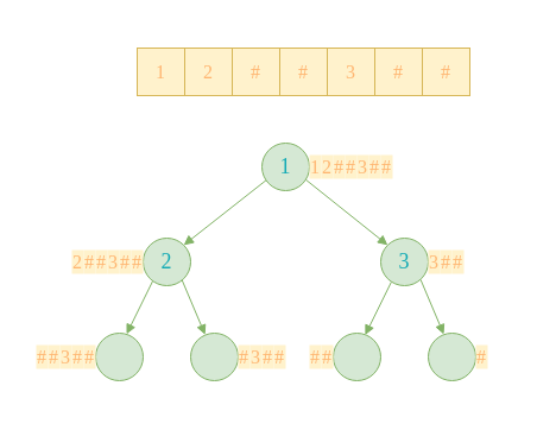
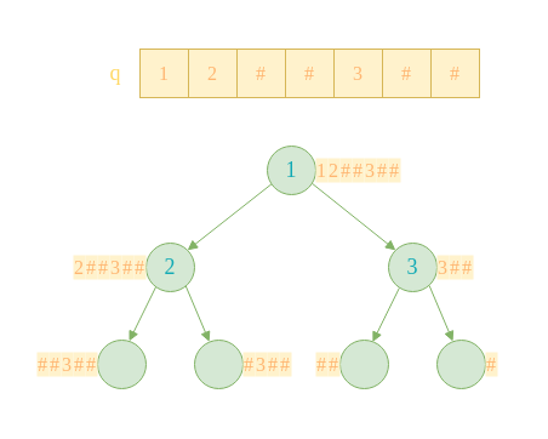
  <mxCell id="0" />
  <mxCell id="1" parent="0" />
+ <mxCell id="2" value="&lt;font face=&quot;Monaco&quot; data-font-src=&quot;https://fonts.googleapis.com/css?family=Monaco&quot; style=&quot;font-size: 18px&quot; color=&quot;#ffd966&quot;&gt;q&lt;/font&gt;" style="text;html=1;strokeColor=none;fillColor=none;align=center;verticalAlign=middle;whiteSpace=wrap;rounded=0;" parent="1" vertex="1"><mxGeometry x="75" y="40" width="40" height="40" as="geometry" /></mxCell>
  <mxCell id="3" value="&lt;font color=&quot;#12aab5&quot;&gt;1&lt;/font&gt;" style="ellipse;whiteSpace=wrap;html=1;aspect=fixed;fontFamily=Monaco;fontSource=https%3A%2F%2Ffonts.googleapis.com%2Fcss%3Ffamily%3DMonaco;fontSize=18;fillColor=#d5e8d4;strokeColor=#82b366;" parent="1" vertex="1"><mxGeometry x="220" y="120" width="40" height="40" as="geometry" /></mxCell>
  <mxCell id="4" value="&lt;font color=&quot;#12aab5&quot;&gt;2&lt;/font&gt;" style="ellipse;whiteSpace=wrap;html=1;aspect=fixed;fontFamily=Monaco;fontSource=https%3A%2F%2Ffonts.googleapis.com%2Fcss%3Ffamily%3DMonaco;fontSize=18;fillColor=#d5e8d4;strokeColor=#82b366;" parent="1" vertex="1"><mxGeometry x="120" y="200" width="40" height="40" as="geometry" /></mxCell>
  <mxCell id="5" value="&lt;font face=&quot;Monaco&quot; data-font-src=&quot;https://fonts.googleapis.com/css?family=Monaco&quot; color=&quot;#ffb570&quot; style=&quot;font-size: 16px&quot;&gt;1&lt;/font&gt;" style="rounded=0;whiteSpace=wrap;html=1;fillColor=#fff2cc;strokeColor=#d6b656;" parent="1" vertex="1"><mxGeometry x="115" y="40" width="40" height="40" as="geometry" /></mxCell>
  <mxCell id="6" value="&lt;font face=&quot;Monaco&quot; data-font-src=&quot;https://fonts.googleapis.com/css?family=Monaco&quot; color=&quot;#ffb570&quot; style=&quot;font-size: 16px&quot;&gt;2&lt;/font&gt;" style="rounded=0;whiteSpace=wrap;html=1;fillColor=#fff2cc;strokeColor=#d6b656;" parent="1" vertex="1"><mxGeometry x="155" y="40" width="40" height="40" as="geometry" /></mxCell>
  <mxCell id="7" value="&lt;font face=&quot;Monaco&quot; data-font-src=&quot;https://fonts.googleapis.com/css?family=Monaco&quot; color=&quot;#ffb570&quot; style=&quot;font-size: 16px&quot;&gt;#&lt;/font&gt;" style="rounded=0;whiteSpace=wrap;html=1;fillColor=#fff2cc;strokeColor=#d6b656;" parent="1" vertex="1"><mxGeometry x="195" y="40" width="40" height="40" as="geometry" /></mxCell>
  <mxCell id="8" value="&lt;font face=&quot;Monaco&quot; data-font-src=&quot;https://fonts.googleapis.com/css?family=Monaco&quot; color=&quot;#ffb570&quot; style=&quot;font-size: 16px&quot;&gt;#&lt;/font&gt;" style="rounded=0;whiteSpace=wrap;html=1;fillColor=#fff2cc;strokeColor=#d6b656;" parent="1" vertex="1"><mxGeometry x="235" y="40" width="40" height="40" as="geometry" /></mxCell>
  <mxCell id="9" value="&lt;font face=&quot;Monaco&quot; data-font-src=&quot;https://fonts.googleapis.com/css?family=Monaco&quot; color=&quot;#ffb570&quot; style=&quot;font-size: 16px&quot;&gt;3&lt;/font&gt;" style="rounded=0;whiteSpace=wrap;html=1;fillColor=#fff2cc;strokeColor=#d6b656;" parent="1" vertex="1"><mxGeometry x="275" y="40" width="40" height="40" as="geometry" /></mxCell>
  <mxCell id="10" value="&lt;font face=&quot;Monaco&quot; data-font-src=&quot;https://fonts.googleapis.com/css?family=Monaco&quot; color=&quot;#ffb570&quot; style=&quot;font-size: 16px&quot;&gt;#&lt;/font&gt;" style="rounded=0;whiteSpace=wrap;html=1;fillColor=#fff2cc;strokeColor=#d6b656;" parent="1" vertex="1"><mxGeometry x="315" y="40" width="40" height="40" as="geometry" /></mxCell>
  <mxCell id="11" value="&lt;font face=&quot;Monaco&quot; data-font-src=&quot;https://fonts.googleapis.com/css?family=Monaco&quot; color=&quot;#ffb570&quot; style=&quot;font-size: 16px&quot;&gt;#&lt;/font&gt;" style="rounded=0;whiteSpace=wrap;html=1;fillColor=#fff2cc;strokeColor=#d6b656;" parent="1" vertex="1"><mxGeometry x="355" y="40" width="40" height="40" as="geometry" /></mxCell>
  <mxCell id="12" value="&lt;font face=&quot;Monaco&quot; data-font-src=&quot;https://fonts.googleapis.com/css?family=Monaco&quot; color=&quot;#ffb570&quot; style=&quot;font-size: 16px&quot;&gt;1&lt;/font&gt;" style="rounded=0;whiteSpace=wrap;html=1;fillColor=#fff2cc;strokeColor=none;" parent="1" vertex="1"><mxGeometry x="260" y="130" width="10" height="20" as="geometry" /></mxCell>
  <mxCell id="13" value="&lt;font face=&quot;Monaco&quot; data-font-src=&quot;https://fonts.googleapis.com/css?family=Monaco&quot; color=&quot;#ffb570&quot; style=&quot;font-size: 16px&quot;&gt;2&lt;/font&gt;" style="rounded=0;whiteSpace=wrap;html=1;fillColor=#fff2cc;strokeColor=none;" parent="1" vertex="1"><mxGeometry x="270" y="130" width="10" height="20" as="geometry" /></mxCell>
  <mxCell id="14" value="&lt;font face=&quot;Monaco&quot; data-font-src=&quot;https://fonts.googleapis.com/css?family=Monaco&quot; color=&quot;#ffb570&quot; style=&quot;font-size: 16px&quot;&gt;#&lt;/font&gt;" style="rounded=0;whiteSpace=wrap;html=1;fillColor=#fff2cc;strokeColor=none;" parent="1" vertex="1"><mxGeometry x="280" y="130" width="10" height="20" as="geometry" /></mxCell>
  <mxCell id="15" value="&lt;font face=&quot;Monaco&quot; data-font-src=&quot;https://fonts.googleapis.com/css?family=Monaco&quot; color=&quot;#ffb570&quot; style=&quot;font-size: 16px&quot;&gt;#&lt;/font&gt;" style="rounded=0;whiteSpace=wrap;html=1;fillColor=#fff2cc;strokeColor=none;" parent="1" vertex="1"><mxGeometry x="290" y="130" width="10" height="20" as="geometry" /></mxCell>
  <mxCell id="16" value="&lt;font face=&quot;Monaco&quot; data-font-src=&quot;https://fonts.googleapis.com/css?family=Monaco&quot; color=&quot;#ffb570&quot; style=&quot;font-size: 16px&quot;&gt;3&lt;/font&gt;" style="rounded=0;whiteSpace=wrap;html=1;fillColor=#fff2cc;strokeColor=none;" parent="1" vertex="1"><mxGeometry x="300" y="130" width="10" height="20" as="geometry" /></mxCell>
  <mxCell id="17" value="&lt;font face=&quot;Monaco&quot; data-font-src=&quot;https://fonts.googleapis.com/css?family=Monaco&quot; color=&quot;#ffb570&quot; style=&quot;font-size: 16px&quot;&gt;#&lt;/font&gt;" style="rounded=0;whiteSpace=wrap;html=1;fillColor=#fff2cc;strokeColor=none;" parent="1" vertex="1"><mxGeometry x="310" y="130" width="10" height="20" as="geometry" /></mxCell>
  <mxCell id="18" value="&lt;font face=&quot;Monaco&quot; data-font-src=&quot;https://fonts.googleapis.com/css?family=Monaco&quot; color=&quot;#ffb570&quot; style=&quot;font-size: 16px&quot;&gt;#&lt;/font&gt;" style="rounded=0;whiteSpace=wrap;html=1;fillColor=#fff2cc;strokeColor=none;" parent="1" vertex="1"><mxGeometry x="320" y="130" width="10" height="20" as="geometry" /></mxCell>
  <mxCell id="19" value="&lt;font face=&quot;Monaco&quot; data-font-src=&quot;https://fonts.googleapis.com/css?family=Monaco&quot; color=&quot;#ffb570&quot; style=&quot;font-size: 16px&quot;&gt;2&lt;/font&gt;" style="rounded=0;whiteSpace=wrap;html=1;fillColor=#fff2cc;strokeColor=none;" parent="1" vertex="1"><mxGeometry x="60" y="210" width="10" height="20" as="geometry" /></mxCell>
  <mxCell id="20" value="&lt;font face=&quot;Monaco&quot; data-font-src=&quot;https://fonts.googleapis.com/css?family=Monaco&quot; color=&quot;#ffb570&quot; style=&quot;font-size: 16px&quot;&gt;#&lt;/font&gt;" style="rounded=0;whiteSpace=wrap;html=1;fillColor=#fff2cc;strokeColor=none;" parent="1" vertex="1"><mxGeometry x="70" y="210" width="10" height="20" as="geometry" /></mxCell>
  <mxCell id="21" value="&lt;font face=&quot;Monaco&quot; data-font-src=&quot;https://fonts.googleapis.com/css?family=Monaco&quot; color=&quot;#ffb570&quot; style=&quot;font-size: 16px&quot;&gt;#&lt;/font&gt;" style="rounded=0;whiteSpace=wrap;html=1;fillColor=#fff2cc;strokeColor=none;" parent="1" vertex="1"><mxGeometry x="80" y="210" width="10" height="20" as="geometry" /></mxCell>
  <mxCell id="22" value="&lt;font face=&quot;Monaco&quot; data-font-src=&quot;https://fonts.googleapis.com/css?family=Monaco&quot; color=&quot;#ffb570&quot; style=&quot;font-size: 16px&quot;&gt;3&lt;/font&gt;" style="rounded=0;whiteSpace=wrap;html=1;fillColor=#fff2cc;strokeColor=none;" parent="1" vertex="1"><mxGeometry x="90" y="210" width="10" height="20" as="geometry" /></mxCell>
  <mxCell id="23" value="&lt;font face=&quot;Monaco&quot; data-font-src=&quot;https://fonts.googleapis.com/css?family=Monaco&quot; color=&quot;#ffb570&quot; style=&quot;font-size: 16px&quot;&gt;#&lt;/font&gt;" style="rounded=0;whiteSpace=wrap;html=1;fillColor=#fff2cc;strokeColor=none;" parent="1" vertex="1"><mxGeometry x="100" y="210" width="10" height="20" as="geometry" /></mxCell>
  <mxCell id="24" value="&lt;font face=&quot;Monaco&quot; data-font-src=&quot;https://fonts.googleapis.com/css?family=Monaco&quot; color=&quot;#ffb570&quot; style=&quot;font-size: 16px&quot;&gt;#&lt;/font&gt;" style="rounded=0;whiteSpace=wrap;html=1;fillColor=#fff2cc;strokeColor=none;" parent="1" vertex="1"><mxGeometry x="110" y="210" width="10" height="20" as="geometry" /></mxCell>
  <mxCell id="25" value="" style="ellipse;whiteSpace=wrap;html=1;aspect=fixed;fontFamily=Monaco;fontSource=https%3A%2F%2Ffonts.googleapis.com%2Fcss%3Ffamily%3DMonaco;fontSize=18;fillColor=#d5e8d4;strokeColor=#82b366;" parent="1" vertex="1"><mxGeometry x="80" y="280" width="40" height="40" as="geometry" /></mxCell>
  <mxCell id="26" value="&lt;font face=&quot;Monaco&quot; data-font-src=&quot;https://fonts.googleapis.com/css?family=Monaco&quot; color=&quot;#ffb570&quot; style=&quot;font-size: 16px&quot;&gt;#&lt;/font&gt;" style="rounded=0;whiteSpace=wrap;html=1;fillColor=#fff2cc;strokeColor=none;" parent="1" vertex="1"><mxGeometry x="30" y="290" width="10" height="20" as="geometry" /></mxCell>
  <mxCell id="27" value="&lt;font face=&quot;Monaco&quot; data-font-src=&quot;https://fonts.googleapis.com/css?family=Monaco&quot; color=&quot;#ffb570&quot; style=&quot;font-size: 16px&quot;&gt;#&lt;/font&gt;" style="rounded=0;whiteSpace=wrap;html=1;fillColor=#fff2cc;strokeColor=none;" parent="1" vertex="1"><mxGeometry x="40" y="290" width="10" height="20" as="geometry" /></mxCell>
  <mxCell id="28" value="&lt;font face=&quot;Monaco&quot; data-font-src=&quot;https://fonts.googleapis.com/css?family=Monaco&quot; color=&quot;#ffb570&quot; style=&quot;font-size: 16px&quot;&gt;3&lt;/font&gt;" style="rounded=0;whiteSpace=wrap;html=1;fillColor=#fff2cc;strokeColor=none;" parent="1" vertex="1"><mxGeometry x="50" y="290" width="10" height="20" as="geometry" /></mxCell>
  <mxCell id="29" value="&lt;font face=&quot;Monaco&quot; data-font-src=&quot;https://fonts.googleapis.com/css?family=Monaco&quot; color=&quot;#ffb570&quot; style=&quot;font-size: 16px&quot;&gt;#&lt;/font&gt;" style="rounded=0;whiteSpace=wrap;html=1;fillColor=#fff2cc;strokeColor=none;" parent="1" vertex="1"><mxGeometry x="60" y="290" width="10" height="20" as="geometry" /></mxCell>
  <mxCell id="30" value="&lt;font face=&quot;Monaco&quot; data-font-src=&quot;https://fonts.googleapis.com/css?family=Monaco&quot; color=&quot;#ffb570&quot; style=&quot;font-size: 16px&quot;&gt;#&lt;/font&gt;" style="rounded=0;whiteSpace=wrap;html=1;fillColor=#fff2cc;strokeColor=none;" parent="1" vertex="1"><mxGeometry x="70" y="290" width="10" height="20" as="geometry" /></mxCell>
  <mxCell id="31" value="" style="ellipse;whiteSpace=wrap;html=1;aspect=fixed;fontFamily=Monaco;fontSource=https%3A%2F%2Ffonts.googleapis.com%2Fcss%3Ffamily%3DMonaco;fontSize=18;fillColor=#d5e8d4;strokeColor=#82b366;" parent="1" vertex="1"><mxGeometry x="160" y="280" width="40" height="40" as="geometry" /></mxCell>
  <mxCell id="32" value="&lt;font face=&quot;Monaco&quot; data-font-src=&quot;https://fonts.googleapis.com/css?family=Monaco&quot; color=&quot;#ffb570&quot; style=&quot;font-size: 16px&quot;&gt;#&lt;/font&gt;" style="rounded=0;whiteSpace=wrap;html=1;fillColor=#fff2cc;strokeColor=none;" parent="1" vertex="1"><mxGeometry x="200" y="290" width="10" height="20" as="geometry" /></mxCell>
  <mxCell id="33" value="&lt;font face=&quot;Monaco&quot; data-font-src=&quot;https://fonts.googleapis.com/css?family=Monaco&quot; color=&quot;#ffb570&quot; style=&quot;font-size: 16px&quot;&gt;3&lt;/font&gt;" style="rounded=0;whiteSpace=wrap;html=1;fillColor=#fff2cc;strokeColor=none;" parent="1" vertex="1"><mxGeometry x="210" y="290" width="10" height="20" as="geometry" /></mxCell>
  <mxCell id="34" value="&lt;font face=&quot;Monaco&quot; data-font-src=&quot;https://fonts.googleapis.com/css?family=Monaco&quot; color=&quot;#ffb570&quot; style=&quot;font-size: 16px&quot;&gt;#&lt;/font&gt;" style="rounded=0;whiteSpace=wrap;html=1;fillColor=#fff2cc;strokeColor=none;" parent="1" vertex="1"><mxGeometry x="220" y="290" width="10" height="20" as="geometry" /></mxCell>
  <mxCell id="35" value="&lt;font face=&quot;Monaco&quot; data-font-src=&quot;https://fonts.googleapis.com/css?family=Monaco&quot; color=&quot;#ffb570&quot; style=&quot;font-size: 16px&quot;&gt;#&lt;/font&gt;" style="rounded=0;whiteSpace=wrap;html=1;fillColor=#fff2cc;strokeColor=none;" parent="1" vertex="1"><mxGeometry x="230" y="290" width="10" height="20" as="geometry" /></mxCell>
  <mxCell id="36" value="&lt;font color=&quot;#12aab5&quot;&gt;3&lt;/font&gt;" style="ellipse;whiteSpace=wrap;html=1;aspect=fixed;fontFamily=Monaco;fontSource=https%3A%2F%2Ffonts.googleapis.com%2Fcss%3Ffamily%3DMonaco;fontSize=18;fillColor=#d5e8d4;strokeColor=#82b366;" parent="1" vertex="1"><mxGeometry x="320" y="200" width="40" height="40" as="geometry" /></mxCell>
  <mxCell id="37" value="&lt;font face=&quot;Monaco&quot; data-font-src=&quot;https://fonts.googleapis.com/css?family=Monaco&quot; color=&quot;#ffb570&quot; style=&quot;font-size: 16px&quot;&gt;3&lt;/font&gt;" style="rounded=0;whiteSpace=wrap;html=1;fillColor=#fff2cc;strokeColor=none;" parent="1" vertex="1"><mxGeometry x="360" y="210" width="10" height="20" as="geometry" /></mxCell>
  <mxCell id="38" value="&lt;font face=&quot;Monaco&quot; data-font-src=&quot;https://fonts.googleapis.com/css?family=Monaco&quot; color=&quot;#ffb570&quot; style=&quot;font-size: 16px&quot;&gt;#&lt;/font&gt;" style="rounded=0;whiteSpace=wrap;html=1;fillColor=#fff2cc;strokeColor=none;" parent="1" vertex="1"><mxGeometry x="370" y="210" width="10" height="20" as="geometry" /></mxCell>
  <mxCell id="39" value="&lt;font face=&quot;Monaco&quot; data-font-src=&quot;https://fonts.googleapis.com/css?family=Monaco&quot; color=&quot;#ffb570&quot; style=&quot;font-size: 16px&quot;&gt;#&lt;/font&gt;" style="rounded=0;whiteSpace=wrap;html=1;fillColor=#fff2cc;strokeColor=none;" parent="1" vertex="1"><mxGeometry x="380" y="210" width="10" height="20" as="geometry" /></mxCell>
  <mxCell id="40" value="" style="ellipse;whiteSpace=wrap;html=1;aspect=fixed;fontFamily=Monaco;fontSource=https%3A%2F%2Ffonts.googleapis.com%2Fcss%3Ffamily%3DMonaco;fontSize=18;fillColor=#d5e8d4;strokeColor=#82b366;" parent="1" vertex="1"><mxGeometry x="280" y="280" width="40" height="40" as="geometry" /></mxCell>
  <mxCell id="41" value="&lt;font face=&quot;Monaco&quot; data-font-src=&quot;https://fonts.googleapis.com/css?family=Monaco&quot; color=&quot;#ffb570&quot; style=&quot;font-size: 16px&quot;&gt;#&lt;/font&gt;" style="rounded=0;whiteSpace=wrap;html=1;fillColor=#fff2cc;strokeColor=none;" parent="1" vertex="1"><mxGeometry x="260" y="290" width="10" height="20" as="geometry" /></mxCell>
  <mxCell id="42" value="&lt;font face=&quot;Monaco&quot; data-font-src=&quot;https://fonts.googleapis.com/css?family=Monaco&quot; color=&quot;#ffb570&quot; style=&quot;font-size: 16px&quot;&gt;#&lt;/font&gt;" style="rounded=0;whiteSpace=wrap;html=1;fillColor=#fff2cc;strokeColor=none;" parent="1" vertex="1"><mxGeometry x="270" y="290" width="10" height="20" as="geometry" /></mxCell>
  <mxCell id="43" value="" style="ellipse;whiteSpace=wrap;html=1;aspect=fixed;fontFamily=Monaco;fontSource=https%3A%2F%2Ffonts.googleapis.com%2Fcss%3Ffamily%3DMonaco;fontSize=18;fillColor=#d5e8d4;strokeColor=#82b366;" parent="1" vertex="1"><mxGeometry x="360" y="280" width="40" height="40" as="geometry" /></mxCell>
  <mxCell id="44" value="&lt;font face=&quot;Monaco&quot; data-font-src=&quot;https://fonts.googleapis.com/css?family=Monaco&quot; color=&quot;#ffb570&quot; style=&quot;font-size: 16px&quot;&gt;#&lt;/font&gt;" style="rounded=0;whiteSpace=wrap;html=1;fillColor=#fff2cc;strokeColor=none;" parent="1" vertex="1"><mxGeometry x="400" y="290" width="10" height="20" as="geometry" /></mxCell>
  <mxCell id="45" value="" style="endArrow=block;html=1;rounded=0;fontFamily=Monaco;fontSource=https%3A%2F%2Ffonts.googleapis.com%2Fcss%3Ffamily%3DMonaco;fontSize=18;fontColor=#12AAB5;fillColor=#d5e8d4;strokeColor=#82b366;endFill=1;exitX=0.088;exitY=0.781;exitDx=0;exitDy=0;exitPerimeter=0;entryX=1;entryY=0;entryDx=0;entryDy=0;" parent="1" source="3" target="4" edge="1"><mxGeometry width="50" height="50" relative="1" as="geometry"><mxPoint x="225" y="180" as="sourcePoint" /><mxPoint x="205" y="200" as="targetPoint" /></mxGeometry></mxCell>
  <mxCell id="46" value="" style="endArrow=block;html=1;rounded=0;fontFamily=Monaco;fontSource=https%3A%2F%2Ffonts.googleapis.com%2Fcss%3Ffamily%3DMonaco;fontSize=18;fontColor=#12AAB5;fillColor=#d5e8d4;strokeColor=#82b366;endFill=1;exitX=0.921;exitY=0.768;exitDx=0;exitDy=0;exitPerimeter=0;entryX=0;entryY=0;entryDx=0;entryDy=0;" parent="1" source="3" target="36" edge="1"><mxGeometry width="50" height="50" relative="1" as="geometry"><mxPoint x="256.76" y="160" as="sourcePoint" /><mxPoint x="313.24" y="214.76" as="targetPoint" /></mxGeometry></mxCell>
  <mxCell id="47" value="" style="endArrow=block;html=1;rounded=0;fontFamily=Monaco;fontSource=https%3A%2F%2Ffonts.googleapis.com%2Fcss%3Ffamily%3DMonaco;fontSize=18;fontColor=#12AAB5;fillColor=#d5e8d4;strokeColor=#82b366;endFill=1;entryX=0.651;entryY=0.021;entryDx=0;entryDy=0;exitX=0.2;exitY=0.906;exitDx=0;exitDy=0;exitPerimeter=0;entryPerimeter=0;" parent="1" source="4" target="25" edge="1"><mxGeometry width="50" height="50" relative="1" as="geometry"><mxPoint x="129" y="240" as="sourcePoint" /><mxPoint x="60.002" y="294.618" as="targetPoint" /></mxGeometry></mxCell>
  <mxCell id="48" value="" style="endArrow=block;html=1;rounded=0;fontFamily=Monaco;fontSource=https%3A%2F%2Ffonts.googleapis.com%2Fcss%3Ffamily%3DMonaco;fontSize=18;fontColor=#12AAB5;fillColor=#d5e8d4;strokeColor=#82b366;endFill=1;entryX=0.305;entryY=0.033;entryDx=0;entryDy=0;exitX=0.819;exitY=0.884;exitDx=0;exitDy=0;entryPerimeter=0;exitPerimeter=0;" parent="1" source="4" target="31" edge="1"><mxGeometry width="50" height="50" relative="1" as="geometry"><mxPoint x="138" y="246.24" as="sourcePoint" /><mxPoint x="116.04" y="290.84" as="targetPoint" /></mxGeometry></mxCell>
  <mxCell id="49" value="" style="endArrow=block;html=1;rounded=0;fontFamily=Monaco;fontSource=https%3A%2F%2Ffonts.googleapis.com%2Fcss%3Ffamily%3DMonaco;fontSize=18;fontColor=#12AAB5;fillColor=#d5e8d4;strokeColor=#82b366;endFill=1;entryX=0.651;entryY=0.021;entryDx=0;entryDy=0;exitX=0.2;exitY=0.906;exitDx=0;exitDy=0;exitPerimeter=0;entryPerimeter=0;" parent="1" edge="1"><mxGeometry width="50" height="50" relative="1" as="geometry"><mxPoint x="328.88" y="236.92" as="sourcePoint" /><mxPoint x="306.92" y="281.52" as="targetPoint" /></mxGeometry></mxCell>
  <mxCell id="50" value="" style="endArrow=block;html=1;rounded=0;fontFamily=Monaco;fontSource=https%3A%2F%2Ffonts.googleapis.com%2Fcss%3Ffamily%3DMonaco;fontSize=18;fontColor=#12AAB5;fillColor=#d5e8d4;strokeColor=#82b366;endFill=1;entryX=0.305;entryY=0.033;entryDx=0;entryDy=0;exitX=0.819;exitY=0.884;exitDx=0;exitDy=0;entryPerimeter=0;exitPerimeter=0;" parent="1" edge="1"><mxGeometry width="50" height="50" relative="1" as="geometry"><mxPoint x="353.64" y="235.04" as="sourcePoint" /><mxPoint x="373.08" y="281" as="targetPoint" /></mxGeometry></mxCell>
  <mxCell id="51" value="" style="rounded=0;whiteSpace=wrap;html=1;fontFamily=Monaco;fontSource=https%3A%2F%2Ffonts.googleapis.com%2Fcss%3Ffamily%3DMonaco;fontSize=18;fontColor=#12AAB5;fillColor=none;strokeColor=none;" parent="1" vertex="1"><mxGeometry x="20" y="20" width="410" height="320" as="geometry" /></mxCell>
